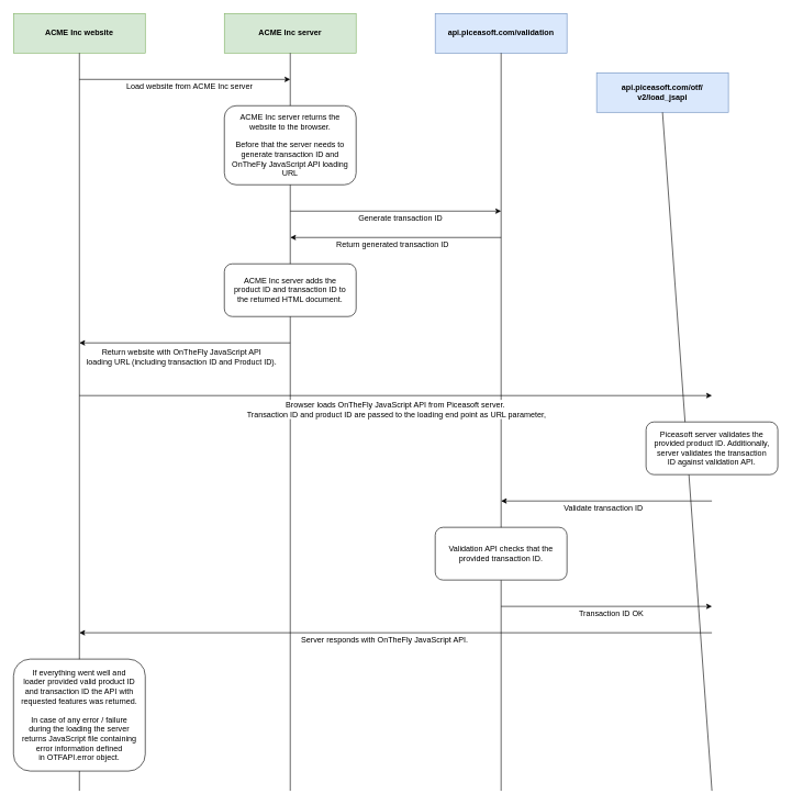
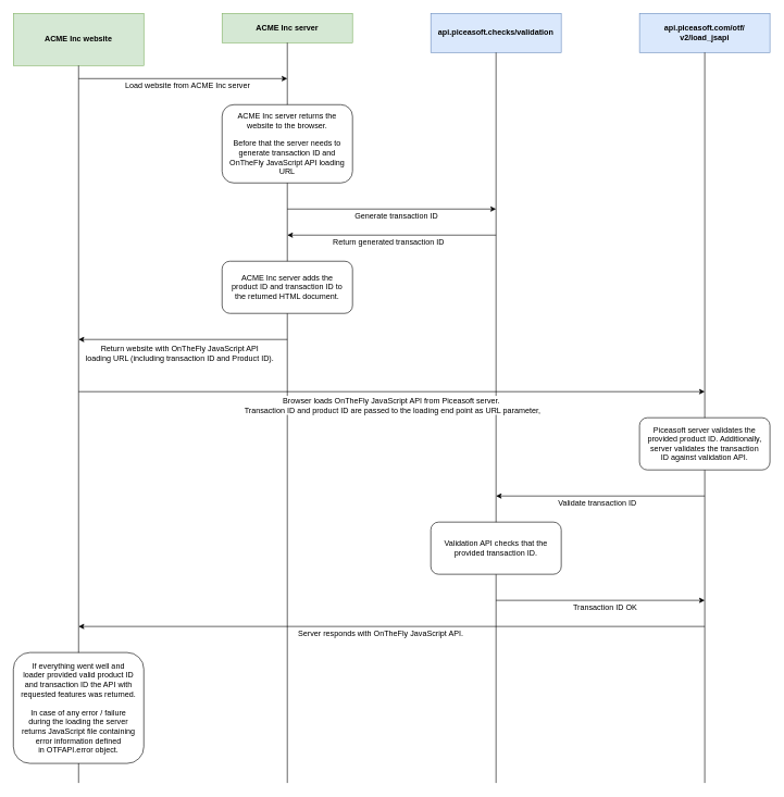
  <mxCell id="0" />
  <mxCell id="1" parent="0" />
- <mxCell id="2" value="ACME Inc website" style="rounded=0;whiteSpace=wrap;html=1;fillColor=#d5e8d4;strokeColor=#82b366;fontStyle=1" parent="1" vertex="1"><mxGeometry x="20" y="20" width="200" height="60" as="geometry" /></mxCell>
- <mxCell id="3" value="ACME Inc server" style="rounded=0;whiteSpace=wrap;html=1;fillColor=#d5e8d4;strokeColor=#82b366;fontStyle=1" parent="1" vertex="1"><mxGeometry x="340" y="20" width="200" height="60" as="geometry" /></mxCell>
- <mxCell id="4" value="api.piceasoft.com/validation" style="rounded=0;whiteSpace=wrap;html=1;fillColor=#dae8fc;strokeColor=#6c8ebf;fontStyle=1" parent="1" vertex="1"><mxGeometry x="660" y="20" width="200" height="60" as="geometry" /></mxCell>
- <mxCell id="5" value="api.piceasoft.com/otf/&lt;br&gt;v2/load_jsapi" style="rounded=0;whiteSpace=wrap;html=1;fillColor=#dae8fc;strokeColor=#6c8ebf;fontStyle=1" parent="1" vertex="1"><mxGeometry x="905" y="110" width="200" height="60" as="geometry" /></mxCell>
+ <mxCell id="2" value="ACME Inc website" style="rounded=0;whiteSpace=wrap;html=1;fillColor=#d5e8d4;strokeColor=#82b366;fontStyle=1" parent="1" vertex="1"><mxGeometry x="20" y="20" width="200" height="80" as="geometry" /></mxCell>
+ <mxCell id="3" value="ACME Inc server" style="rounded=0;whiteSpace=wrap;html=1;fillColor=#d5e8d4;strokeColor=#82b366;fontStyle=1" parent="1" vertex="1"><mxGeometry x="340" y="20" width="200" height="45" as="geometry" /></mxCell>
+ <mxCell id="4" value="api.piceasoft.checks/validation" style="rounded=0;whiteSpace=wrap;html=1;fillColor=#dae8fc;strokeColor=#6c8ebf;fontStyle=1" parent="1" vertex="1"><mxGeometry x="660" y="20" width="200" height="60" as="geometry" /></mxCell>
+ <mxCell id="5" value="api.piceasoft.com/otf/&lt;br&gt;v2/load_jsapi" style="rounded=0;whiteSpace=wrap;html=1;fillColor=#dae8fc;strokeColor=#6c8ebf;fontStyle=1" parent="1" vertex="1"><mxGeometry x="980" y="20" width="200" height="60" as="geometry" /></mxCell>
  <mxCell id="6" value="" style="endArrow=none;html=1;entryX=0.5;entryY=1;entryDx=0;entryDy=0;" parent="1" target="2" edge="1"><mxGeometry width="50" height="50" relative="1" as="geometry"><mxPoint x="120" y="1200" as="sourcePoint" /><mxPoint x="90" y="290" as="targetPoint" /></mxGeometry></mxCell>
  <mxCell id="7" value="" style="endArrow=none;html=1;entryX=0.5;entryY=1;entryDx=0;entryDy=0;" parent="1" target="3" edge="1"><mxGeometry width="50" height="50" relative="1" as="geometry"><mxPoint x="440" y="1200" as="sourcePoint" /><mxPoint x="359.5" y="120" as="targetPoint" /></mxGeometry></mxCell>
  <mxCell id="8" value="" style="endArrow=none;html=1;entryX=0.5;entryY=1;entryDx=0;entryDy=0;" parent="1" target="4" edge="1"><mxGeometry width="50" height="50" relative="1" as="geometry"><mxPoint x="760" y="1200" as="sourcePoint" /><mxPoint x="70" y="860" as="targetPoint" /></mxGeometry></mxCell>
  <mxCell id="9" value="" style="endArrow=none;html=1;entryX=0.5;entryY=1;entryDx=0;entryDy=0;" parent="1" target="5" edge="1"><mxGeometry width="50" height="50" relative="1" as="geometry"><mxPoint x="1080" y="1200" as="sourcePoint" /><mxPoint x="70" y="860" as="targetPoint" /></mxGeometry></mxCell>
  <mxCell id="10" value="" style="endArrow=classic;html=1;" parent="1" edge="1"><mxGeometry width="50" height="50" relative="1" as="geometry"><mxPoint x="120" y="120" as="sourcePoint" /><mxPoint x="440" y="120" as="targetPoint" /></mxGeometry></mxCell>
  <mxCell id="11" value="Load website from ACME Inc server" style="text;html=1;align=center;verticalAlign=middle;resizable=0;points=[];;labelBackgroundColor=#ffffff;" parent="10" vertex="1" connectable="0"><mxGeometry x="0.037" relative="1" as="geometry"><mxPoint y="10" as="offset" /></mxGeometry></mxCell>
  <mxCell id="12" value="ACME Inc server returns the website to the browser.&lt;br&gt;&lt;br&gt;Before that the server needs to generate transaction ID and OnTheFly JavaScript API loading URL" style="rounded=1;whiteSpace=wrap;html=1;spacing=12;" parent="1" vertex="1"><mxGeometry x="340" y="160" width="200" height="120" as="geometry" /></mxCell>
  <mxCell id="13" value="" style="endArrow=classic;html=1;" parent="1" edge="1"><mxGeometry width="50" height="50" relative="1" as="geometry"><mxPoint x="440" y="320" as="sourcePoint" /><mxPoint x="760" y="320" as="targetPoint" /></mxGeometry></mxCell>
  <mxCell id="14" value="Generate transaction ID" style="text;html=1;align=center;verticalAlign=middle;resizable=0;points=[];;labelBackgroundColor=#ffffff;" parent="13" vertex="1" connectable="0"><mxGeometry x="0.037" relative="1" as="geometry"><mxPoint y="10" as="offset" /></mxGeometry></mxCell>
  <mxCell id="15" value="" style="endArrow=classic;html=1;" parent="1" edge="1"><mxGeometry width="50" height="50" relative="1" as="geometry"><mxPoint x="760" y="360" as="sourcePoint" /><mxPoint x="440" y="360" as="targetPoint" /></mxGeometry></mxCell>
  <mxCell id="16" value="Return generated transaction ID" style="text;html=1;align=center;verticalAlign=middle;resizable=0;points=[];;labelBackgroundColor=#ffffff;" parent="15" vertex="1" connectable="0"><mxGeometry x="0.037" relative="1" as="geometry"><mxPoint y="10" as="offset" /></mxGeometry></mxCell>
  <mxCell id="17" value="ACME Inc server adds the product ID and transaction ID to the returned HTML document." style="rounded=1;whiteSpace=wrap;html=1;spacing=12;" parent="1" vertex="1"><mxGeometry x="340" y="400" width="200" height="80" as="geometry" /></mxCell>
  <mxCell id="18" value="" style="endArrow=classic;html=1;" parent="1" edge="1"><mxGeometry width="50" height="50" relative="1" as="geometry"><mxPoint x="440" y="520" as="sourcePoint" /><mxPoint x="120" y="520" as="targetPoint" /></mxGeometry></mxCell>
  <mxCell id="19" value="Return website with OnTheFly JavaScript API&lt;br&gt;loading URL (including transaction ID and Product ID)." style="text;html=1;align=center;verticalAlign=middle;resizable=0;points=[];;labelBackgroundColor=#ffffff;" parent="18" vertex="1" connectable="0"><mxGeometry x="0.037" relative="1" as="geometry"><mxPoint y="20" as="offset" /></mxGeometry></mxCell>
  <mxCell id="20" value="" style="endArrow=classic;html=1;" parent="1" edge="1"><mxGeometry width="50" height="50" relative="1" as="geometry"><mxPoint x="120" y="600" as="sourcePoint" /><mxPoint x="1080" y="600" as="targetPoint" /></mxGeometry></mxCell>
  <mxCell id="21" value="Browser loads OnTheFly JavaScript API from Piceasoft server.&amp;nbsp;&lt;br&gt;Transaction ID and product ID are passed to the loading end point as URL parameter," style="text;html=1;align=center;verticalAlign=middle;resizable=0;points=[];;labelBackgroundColor=#ffffff;" parent="20" vertex="1" connectable="0"><mxGeometry x="0.037" relative="1" as="geometry"><mxPoint x="-18" y="20" as="offset" /></mxGeometry></mxCell>
  <mxCell id="22" value="" style="endArrow=classic;html=1;" parent="1" edge="1"><mxGeometry width="50" height="50" relative="1" as="geometry"><mxPoint x="1080" y="760" as="sourcePoint" /><mxPoint x="760" y="760" as="targetPoint" /></mxGeometry></mxCell>
  <mxCell id="23" value="Validate transaction ID" style="text;html=1;align=center;verticalAlign=middle;resizable=0;points=[];;labelBackgroundColor=#ffffff;" parent="22" vertex="1" connectable="0"><mxGeometry x="0.037" relative="1" as="geometry"><mxPoint y="10" as="offset" /></mxGeometry></mxCell>
  <mxCell id="24" value="" style="endArrow=classic;html=1;" parent="1" edge="1"><mxGeometry width="50" height="50" relative="1" as="geometry"><mxPoint x="760" y="920" as="sourcePoint" /><mxPoint x="1080" y="920" as="targetPoint" /></mxGeometry></mxCell>
  <mxCell id="25" value="Transaction ID OK" style="text;html=1;align=center;verticalAlign=middle;resizable=0;points=[];;labelBackgroundColor=#ffffff;" parent="24" vertex="1" connectable="0"><mxGeometry x="0.037" relative="1" as="geometry"><mxPoint y="10" as="offset" /></mxGeometry></mxCell>
  <mxCell id="26" value="Piceasoft server validates the provided product ID. Additionally, server validates the transaction ID against validation API." style="rounded=1;whiteSpace=wrap;html=1;spacing=12;" parent="1" vertex="1"><mxGeometry x="980" y="640" width="200" height="80" as="geometry" /></mxCell>
  <mxCell id="27" value="Validation API checks that the provided transaction ID." style="rounded=1;whiteSpace=wrap;html=1;spacing=12;" parent="1" vertex="1"><mxGeometry x="660" y="800" width="200" height="80" as="geometry" /></mxCell>
  <mxCell id="28" value="" style="endArrow=classic;html=1;" parent="1" edge="1"><mxGeometry width="50" height="50" relative="1" as="geometry"><mxPoint x="1080" y="960" as="sourcePoint" /><mxPoint x="120" y="960" as="targetPoint" /></mxGeometry></mxCell>
  <mxCell id="29" value="Server responds with OnTheFly JavaScript API." style="text;html=1;align=center;verticalAlign=middle;resizable=0;points=[];;labelBackgroundColor=#ffffff;" parent="28" vertex="1" connectable="0"><mxGeometry x="0.037" relative="1" as="geometry"><mxPoint y="10" as="offset" /></mxGeometry></mxCell>
  <mxCell id="30" value="If everything went well and loader provided valid product ID and transaction ID the API with requested features was returned.&lt;br&gt;&lt;br&gt;In case of any error / failure during the loading the server returns JavaScript file containing error information defined in&amp;nbsp;OTFAPI.error object." style="rounded=1;whiteSpace=wrap;html=1;spacing=12;" parent="1" vertex="1"><mxGeometry x="20" y="1000" width="200" height="170" as="geometry" /></mxCell>
